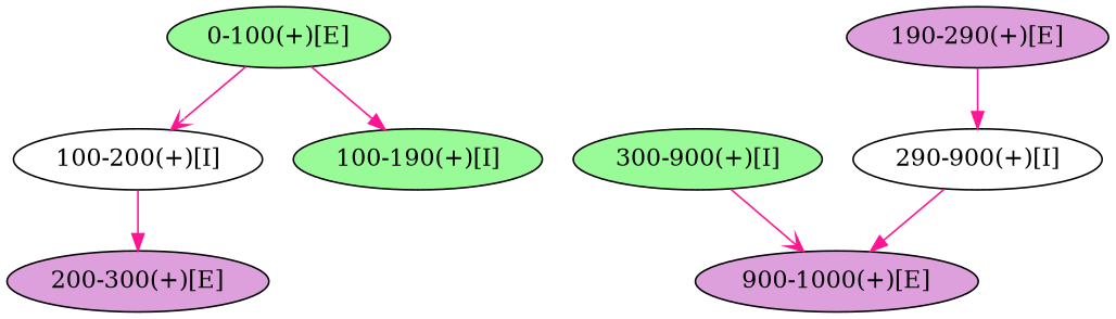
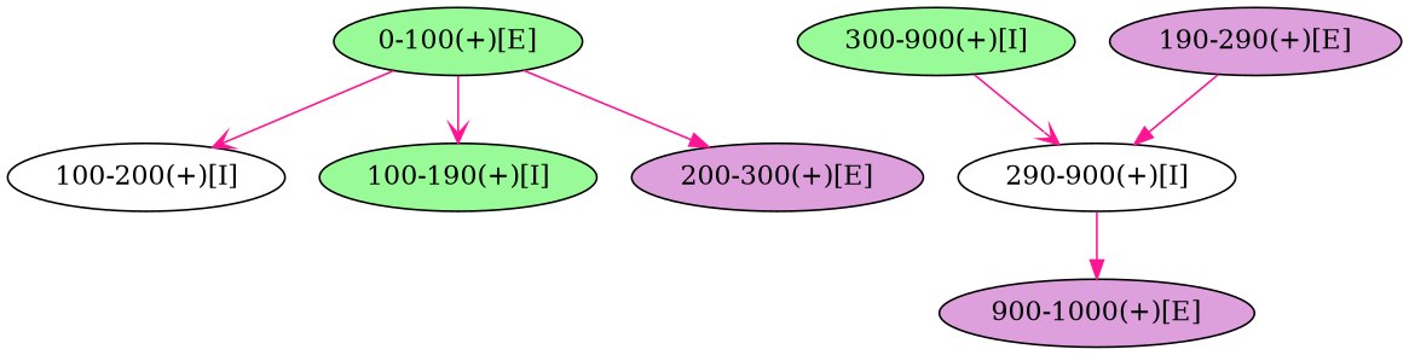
  strict digraph {
    node [fillcolor=palegreen ids="G1.1" style=filled]
    edge [arrowhead=vee color=deeppink]
    "0-100(+)[E]" [ids="G1.1.1,G2.1.1"]
    "100-200(+)[I]" [fillcolor=white]
    "100-190(+)[I]" [ids="G2.1"]
    "200-300(+)[E]" [fillcolor=plum ids="G1.1.2"]
    "290-900(+)[I]" [fillcolor=white ids="G2.1"]
    "900-1000(+)[E]" [fillcolor=plum ids="G1.1.3,G2.1.3"]
    "300-900(+)[I]"
    "190-290(+)[E]" [fillcolor=plum ids="G2.1.2"]
    "0-100(+)[E]" -> "100-200(+)[I]"
-   "0-100(+)[E]" -> "100-190(+)[I]" [arrowhead=normal]
-   "100-200(+)[I]" -> "200-300(+)[E]" [arrowhead=normal]
+   "0-100(+)[E]" -> "100-190(+)[I]"
+   "0-100(+)[E]" -> "200-300(+)[E]" [arrowhead=normal]
    "290-900(+)[I]" -> "900-1000(+)[E]" [arrowhead=normal]
-   "300-900(+)[I]" -> "900-1000(+)[E]"
+   "300-900(+)[I]" -> "290-900(+)[I]"
    "190-290(+)[E]" -> "290-900(+)[I]" [arrowhead=normal]
  }
